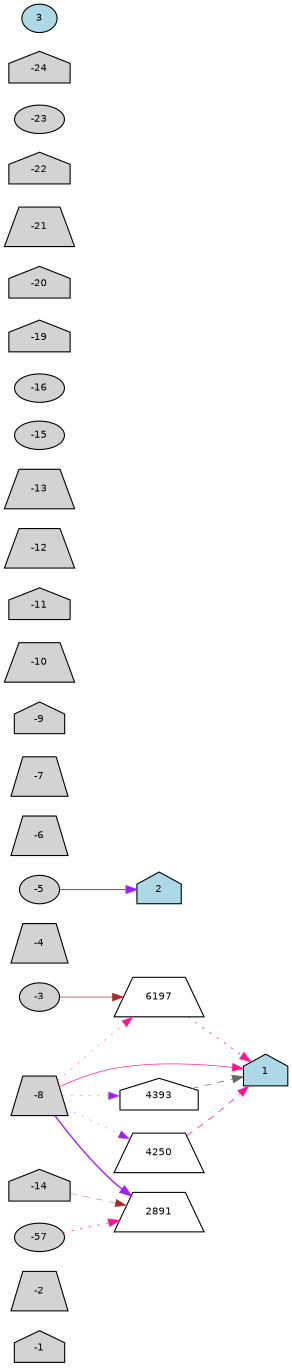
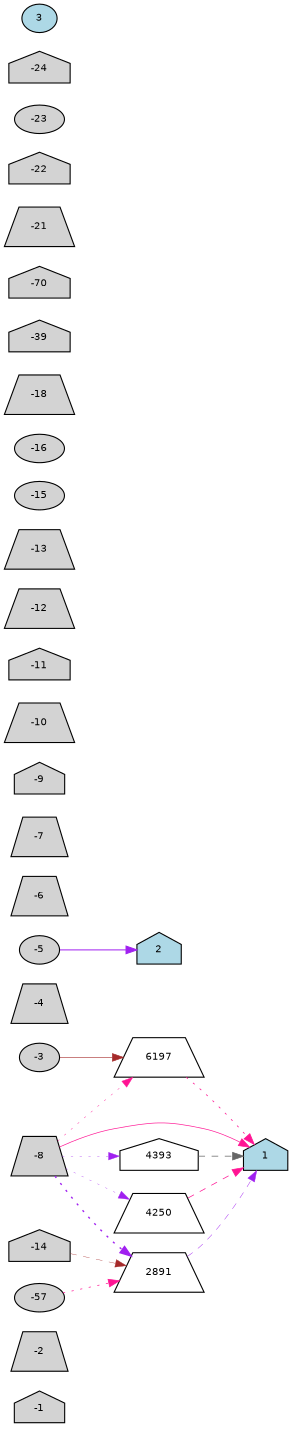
  digraph {
    fontname="DejaVu Sans"
    rankdir=LR
    node [fillcolor=lightgray fontname="DejaVu Sans" fontsize=9 shape=trapezium style=filled]
    edge [color=deeppink fontname="DejaVu Sans" style=dotted]
    -1 [height=0.2 shape=house width=0.2]
    -2 [height=0.2 width=0.2]
    -3 [height=0.2 shape=ellipse width=0.2]
    n4 [fillcolor=white height=0.2 label=6197 width=0.2]
    1 [fillcolor=lightblue height=0.2 shape=house width=0.2]
    -4 [height=0.2 width=0.2]
    -5 [height=0.2 shape=ellipse width=0.2]
    2 [fillcolor=lightblue height=0.2 shape=house width=0.2]
    -6 [height=0.2 width=0.2]
    -7 [height=0.2 width=0.2]
    -8 [height=0.2 width=0.2]
    4393 [fillcolor=white height=0.2 shape=house width=0.2]
    n13 [fillcolor=white height=0.2 label=2891 width=0.2]
    4250 [fillcolor=white height=0.2 width=0.2]
    -9 [height=0.2 shape=house width=0.2]
    -10 [height=0.2 width=0.2]
    -11 [height=0.2 shape=house width=0.2]
    -12 [height=0.2 width=0.2]
    -13 [height=0.2 width=0.2]
    -14 [height=0.2 shape=house width=0.2]
    -15 [height=0.2 shape=ellipse width=0.2]
    -16 [height=0.2 shape=ellipse width=0.2]
    n23 [height=0.2 label=-57 shape=ellipse width=0.2]
-   -19 [height=0.2 shape=house width=0.2]
-   -20 [height=0.2 shape=house width=0.2]
+   -18 [height=0.2 width=0.2]
+   -19 [height=0.2 shape=house width=0.2 label=-39]
+   -20 [height=0.2 shape=house width=0.2 label=-70]
    -21 [height=0.2 width=0.2]
    -22 [height=0.2 shape=house width=0.2]
    -23 [height=0.2 shape=ellipse width=0.2]
    -24 [height=0.2 shape=house width=0.2]
    3 [fillcolor=lightblue height=0.2 shape=ellipse width=0.2]
    -3 -> n4 [color=brown penwidth=0.5819141742987146 style=solid]
    n4 -> 1 [penwidth=0.7122148523703987]
    -5 -> 2 [color=purple penwidth=0.8989648981807381 style=solid]
    -8 -> n4 [penwidth=0.36813030125445967]
    -8 -> 1 [penwidth=0.6136832478492158 style=solid]
    -8 -> 4393 [color=purple penwidth=0.2908953603996658]
-   -8 -> n13 [color=purple penwidth=1.25876603507877 style=solid]
+   -8 -> n13 [color=purple penwidth=1.25876603507877]
    -8 -> 4250 [color=purple penwidth=0.30000000000000004]
    4393 -> 1 [color=gray40 penwidth=0.6369763138254505 style=dashed]
+   n13 -> 1 [color=purple penwidth=0.39942288124784886 style=dashed]
    4250 -> 1 [penwidth=0.6477928018157973 style=dashed]
    -14 -> n13 [color=brown penwidth=0.31749410383498905 style=dashed]
    n23 -> n13 [penwidth=0.6475818074188889]
  }
